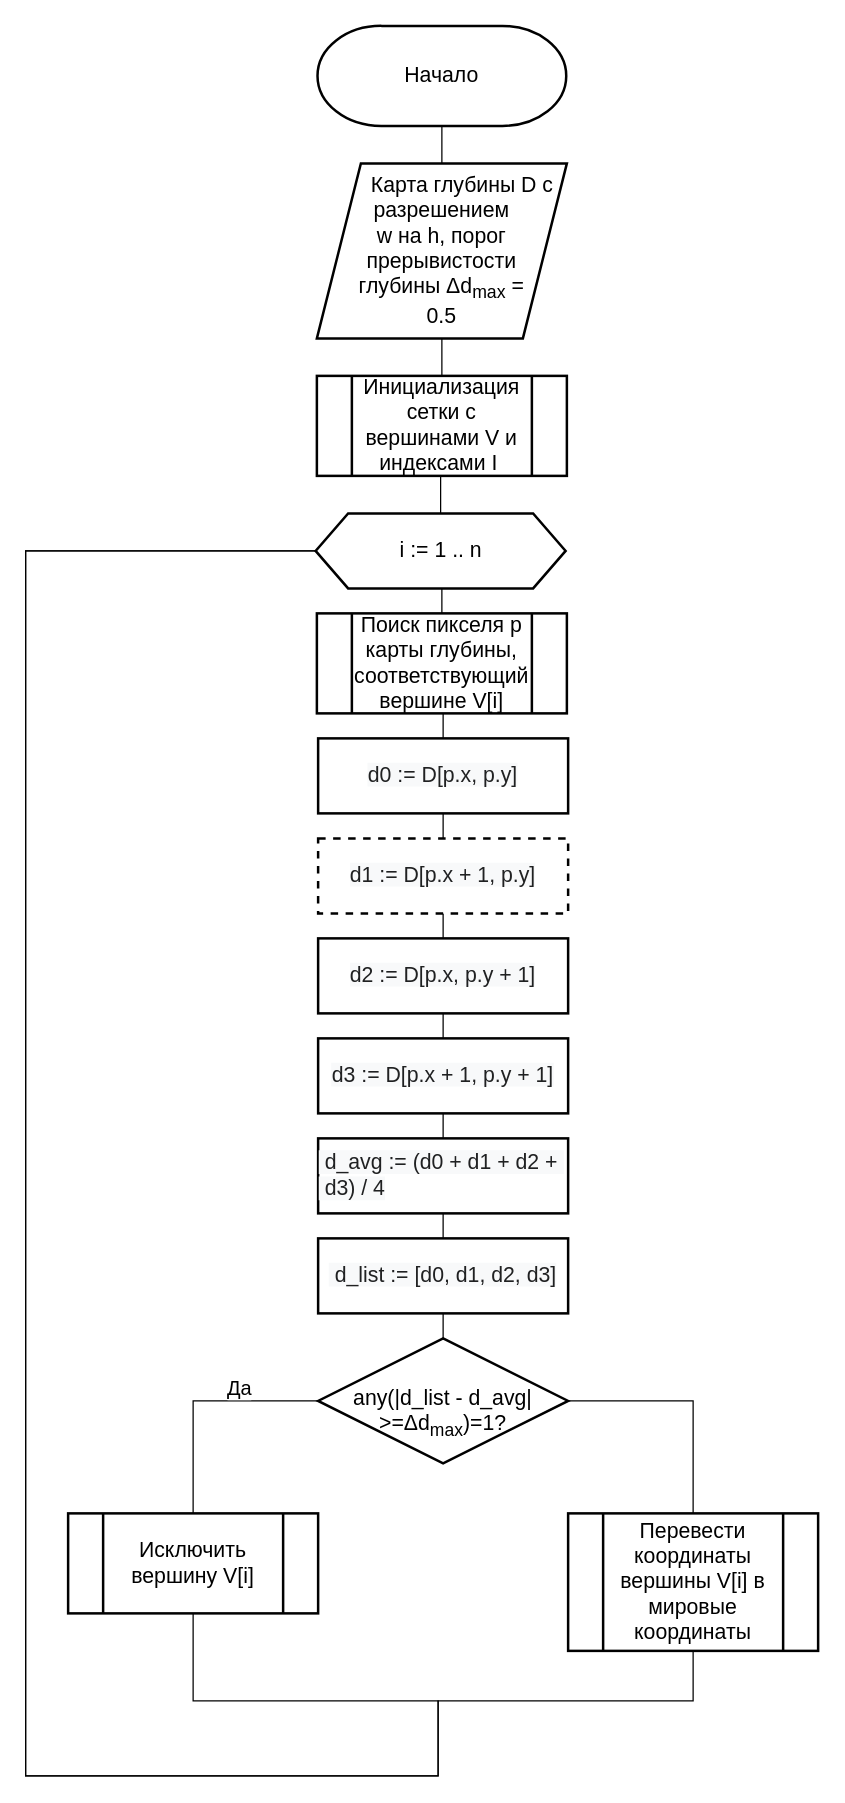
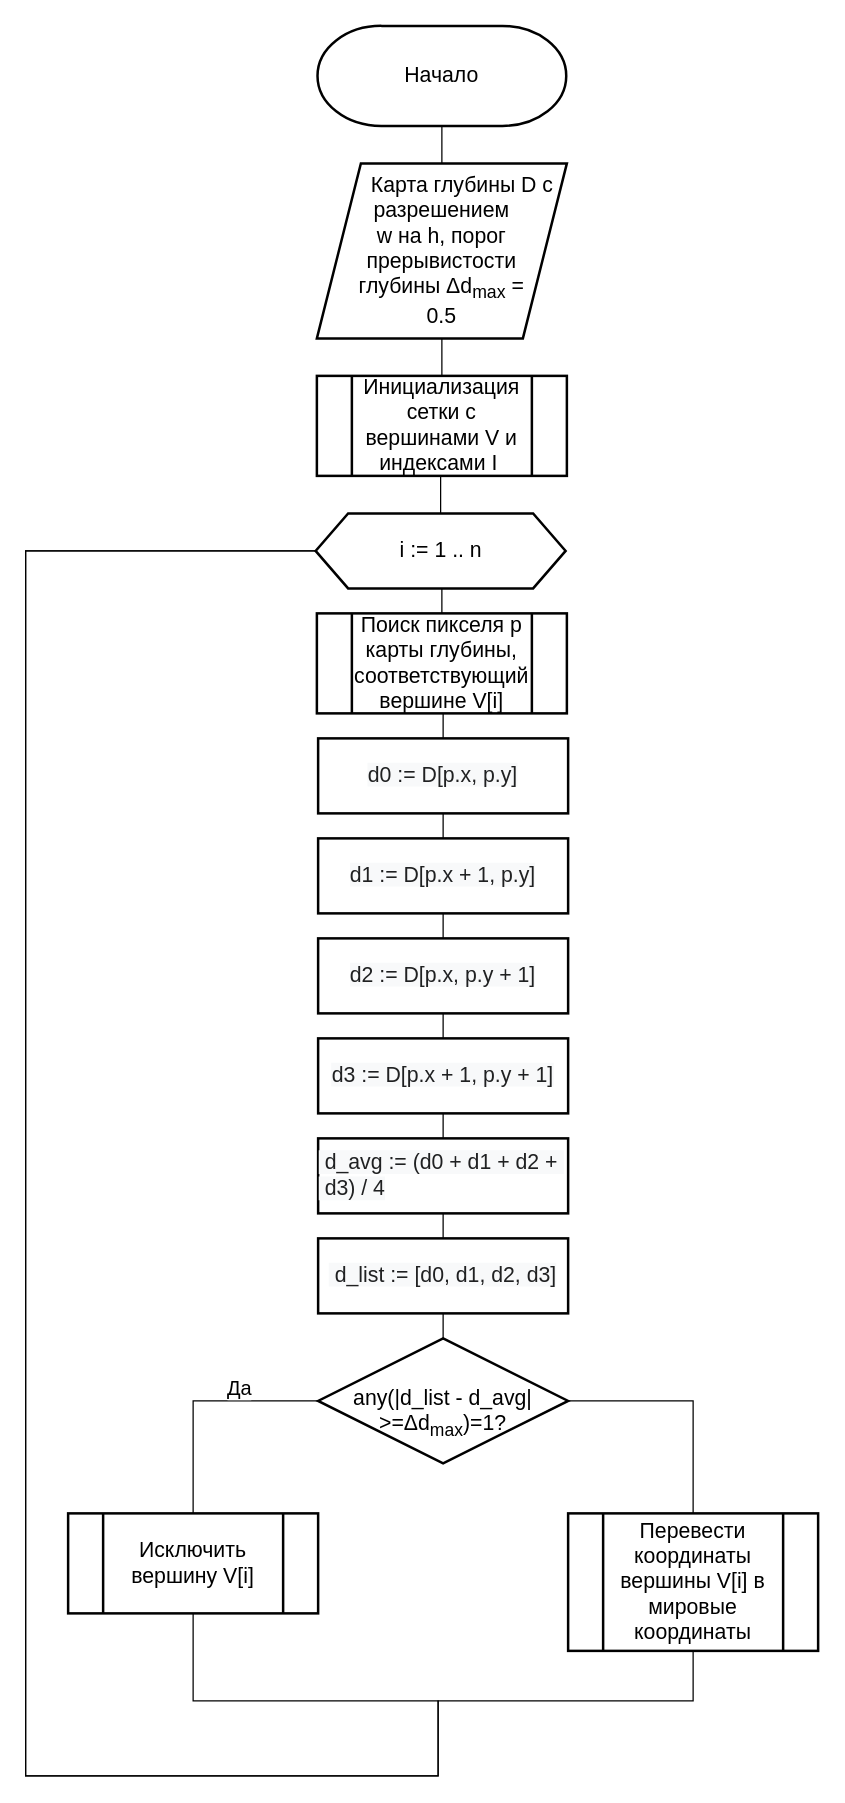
  <mxCell id="0" />
  <mxCell id="1" parent="0" />
  <mxCell id="2" style="edgeStyle=orthogonalEdgeStyle;rounded=0;orthogonalLoop=1;jettySize=auto;html=1;exitX=0.5;exitY=1;exitDx=0;exitDy=0;exitPerimeter=0;entryX=0.5;entryY=0;entryDx=0;entryDy=0;endArrow=none;endFill=0;" parent="1" source="3" target="5" edge="1"><mxGeometry relative="1" as="geometry" /></mxCell>
  <mxCell id="3" value="Начало" style="strokeWidth=2;html=1;shape=stencil(xVVNb4MwDP01HJmAaFV7nFh37GWTdnapC1FDgpysH/9+gYBaSukgl0kc8DO85+fYSsBSXUCFQRJJKDFg70GSfCGVXIJRZAObKRy8iFx4cuFq6ULQFWbGYUcgDluBLqMNqQOe+M60DFwWSNzUWbYOojf7Tf2wNFNSWhKupO5lbvKWDLi0/0ZnRxa9vDqZSxu7qLIKJRqkHno1t3FAkHx4K8XTlD49lPqOOt2/lL7nK8V+Smuf7sX3YvHEDm48jD2QW64mHpiXXMc+351XMwdyk92NyLHUImMLyNItZIec1I/cPSyygnq5B4kuXaojXqtnd/P9zH/HILi8YVgs5zMAZfaFWobuH7r0azqHcOY6JGWgbkOPXwDlGFqecC8g76X0CbG6gduzf1zuwsPxXc+mUfyjZZ8zzoTS+GQTLD6YswYdGU6W7hXhk6ndcyHc7TS2EAOCBnV3ZQP8Ag==);whiteSpace=wrap;fontSize=17;" parent="1" vertex="1"><mxGeometry x="228" y="20" width="250" height="80" as="geometry" /></mxCell>
  <mxCell id="4" style="edgeStyle=orthogonalEdgeStyle;rounded=0;orthogonalLoop=1;jettySize=auto;html=1;exitX=0.5;exitY=1;exitDx=0;exitDy=0;entryX=0.5;entryY=0;entryDx=0;entryDy=0;endArrow=none;endFill=0;" edge="1" parent="1" source="5" target="11"><mxGeometry relative="1" as="geometry" /></mxCell>
  <mxCell id="5" value="&amp;nbsp; &amp;nbsp; &amp;nbsp; &amp;nbsp;Карта глубины D с разрешением &lt;br&gt;w на&amp;nbsp;h, порог &lt;br&gt;прерывистости &lt;br&gt;глубины Δd&lt;sub&gt;max&lt;/sub&gt; = &lt;br&gt;0.5" style="shape=parallelogram;html=1;strokeWidth=2;perimeter=parallelogramPerimeter;whiteSpace=wrap;rounded=0;arcSize=12;size=0.176;fontSize=17;" parent="1" vertex="1"><mxGeometry x="253" y="130" width="200" height="140" as="geometry" /></mxCell>
  <mxCell id="6" style="edgeStyle=orthogonalEdgeStyle;rounded=0;orthogonalLoop=1;jettySize=auto;html=1;exitX=0.5;exitY=1;exitDx=0;exitDy=0;entryX=0.5;entryY=0;entryDx=0;entryDy=0;endArrow=none;endFill=0;" parent="1" source="11" target="8" edge="1"><mxGeometry relative="1" as="geometry"><mxPoint x="352" y="380" as="sourcePoint" /></mxGeometry></mxCell>
  <mxCell id="7" style="edgeStyle=orthogonalEdgeStyle;rounded=0;orthogonalLoop=1;jettySize=auto;html=1;exitX=0.5;exitY=1;exitDx=0;exitDy=0;entryX=0.5;entryY=0;entryDx=0;entryDy=0;endArrow=none;endFill=0;" edge="1" parent="1" source="8" target="13"><mxGeometry relative="1" as="geometry" /></mxCell>
  <mxCell id="8" value="i := 1 .. n" style="verticalLabelPosition=middle;verticalAlign=middle;html=1;shape=hexagon;perimeter=hexagonPerimeter2;arcSize=6;size=0.13;labelPosition=center;align=center;strokeWidth=2;fontSize=17;" parent="1" vertex="1"><mxGeometry x="252" y="410" width="200" height="60" as="geometry" /></mxCell>
  <mxCell id="9" style="edgeStyle=orthogonalEdgeStyle;rounded=0;orthogonalLoop=1;jettySize=auto;html=1;exitX=0.5;exitY=1;exitDx=0;exitDy=0;endArrow=none;endFill=0;" edge="1" parent="1" source="10" target="15"><mxGeometry relative="1" as="geometry" /></mxCell>
  <mxCell id="10" value="&lt;div style=&quot;text-align: left;&quot;&gt;&lt;font face=&quot;sans-serif&quot; color=&quot;#202122&quot;&gt;&lt;span style=&quot;background-color: rgb(248, 249, 250);&quot;&gt;d0 := D[p.x, p.y]&lt;/span&gt;&lt;/font&gt;&lt;/div&gt;" style="rounded=0;whiteSpace=wrap;html=1;absoluteArcSize=1;arcSize=14;strokeWidth=2;fontSize=17;fontStyle=0" parent="1" vertex="1"><mxGeometry x="254" y="590" width="200" height="60" as="geometry" /></mxCell>
  <mxCell id="11" value="Инициализация сетки с вершинами V и индексами I&amp;nbsp;" style="verticalLabelPosition=middle;verticalAlign=middle;html=1;shape=process;whiteSpace=wrap;rounded=0;size=0.14;arcSize=6;strokeWidth=2;labelPosition=center;align=center;fontSize=17;" vertex="1" parent="1"><mxGeometry x="253" y="300" width="200" height="80" as="geometry" /></mxCell>
  <mxCell id="12" style="edgeStyle=orthogonalEdgeStyle;rounded=0;orthogonalLoop=1;jettySize=auto;html=1;exitX=0.5;exitY=1;exitDx=0;exitDy=0;entryX=0.5;entryY=0;entryDx=0;entryDy=0;endArrow=none;endFill=0;" edge="1" parent="1" source="13" target="10"><mxGeometry relative="1" as="geometry" /></mxCell>
  <mxCell id="13" value="Поиск пикселя p карты глубины, соответствующий вершине V[i]" style="verticalLabelPosition=middle;verticalAlign=middle;html=1;shape=process;whiteSpace=wrap;rounded=0;size=0.14;arcSize=6;strokeWidth=2;labelPosition=center;align=center;fontSize=17;" vertex="1" parent="1"><mxGeometry x="253" y="490" width="200" height="80" as="geometry" /></mxCell>
  <mxCell id="14" style="edgeStyle=orthogonalEdgeStyle;rounded=0;orthogonalLoop=1;jettySize=auto;html=1;exitX=0.5;exitY=1;exitDx=0;exitDy=0;entryX=0.5;entryY=0;entryDx=0;entryDy=0;endArrow=none;endFill=0;" edge="1" parent="1" source="15" target="17"><mxGeometry relative="1" as="geometry" /></mxCell>
- <mxCell id="15" value="&lt;div style=&quot;text-align: left;&quot;&gt;&lt;font face=&quot;sans-serif&quot; color=&quot;#202122&quot;&gt;&lt;span style=&quot;background-color: rgb(248, 249, 250);&quot;&gt;d1 := D[p.x + 1, p.y]&lt;/span&gt;&lt;/font&gt;&lt;/div&gt;" style="rounded=0;whiteSpace=wrap;html=1;absoluteArcSize=1;arcSize=14;strokeWidth=2;fontSize=17;fontStyle=0;dashed=1;" vertex="1" parent="1"><mxGeometry x="254" y="670" width="200" height="60" as="geometry" /></mxCell>
+ <mxCell id="15" value="&lt;div style=&quot;text-align: left;&quot;&gt;&lt;font face=&quot;sans-serif&quot; color=&quot;#202122&quot;&gt;&lt;span style=&quot;background-color: rgb(248, 249, 250);&quot;&gt;d1 := D[p.x + 1, p.y]&lt;/span&gt;&lt;/font&gt;&lt;/div&gt;" style="rounded=0;whiteSpace=wrap;html=1;absoluteArcSize=1;arcSize=14;strokeWidth=2;fontSize=17;fontStyle=0" vertex="1" parent="1"><mxGeometry x="254" y="670" width="200" height="60" as="geometry" /></mxCell>
  <mxCell id="16" style="edgeStyle=orthogonalEdgeStyle;rounded=0;orthogonalLoop=1;jettySize=auto;html=1;exitX=0.5;exitY=1;exitDx=0;exitDy=0;entryX=0.5;entryY=0;entryDx=0;entryDy=0;endArrow=none;endFill=0;" edge="1" parent="1" source="17" target="19"><mxGeometry relative="1" as="geometry" /></mxCell>
  <mxCell id="17" value="&lt;div style=&quot;text-align: left;&quot;&gt;&lt;font face=&quot;sans-serif&quot; color=&quot;#202122&quot;&gt;&lt;span style=&quot;background-color: rgb(248, 249, 250);&quot;&gt;d2 := D[p.x, p.y + 1]&lt;/span&gt;&lt;/font&gt;&lt;/div&gt;" style="rounded=0;whiteSpace=wrap;html=1;absoluteArcSize=1;arcSize=14;strokeWidth=2;fontSize=17;fontStyle=0" vertex="1" parent="1"><mxGeometry x="254" y="750" width="200" height="60" as="geometry" /></mxCell>
  <mxCell id="18" style="edgeStyle=orthogonalEdgeStyle;rounded=0;orthogonalLoop=1;jettySize=auto;html=1;exitX=0.5;exitY=1;exitDx=0;exitDy=0;entryX=0.5;entryY=0;entryDx=0;entryDy=0;endArrow=none;endFill=0;" edge="1" parent="1" source="19" target="21"><mxGeometry relative="1" as="geometry" /></mxCell>
  <mxCell id="19" value="&lt;div style=&quot;text-align: left;&quot;&gt;&lt;font face=&quot;sans-serif&quot; color=&quot;#202122&quot;&gt;&lt;span style=&quot;background-color: rgb(248, 249, 250);&quot;&gt;d3 := D[p.x + 1, p.y + 1]&lt;/span&gt;&lt;/font&gt;&lt;/div&gt;" style="rounded=0;whiteSpace=wrap;html=1;absoluteArcSize=1;arcSize=14;strokeWidth=2;fontSize=17;fontStyle=0" vertex="1" parent="1"><mxGeometry x="254" y="830" width="200" height="60" as="geometry" /></mxCell>
  <mxCell id="20" style="edgeStyle=orthogonalEdgeStyle;rounded=0;orthogonalLoop=1;jettySize=auto;html=1;exitX=0.5;exitY=1;exitDx=0;exitDy=0;entryX=0.5;entryY=0;entryDx=0;entryDy=0;endArrow=none;endFill=0;" edge="1" parent="1" source="21" target="23"><mxGeometry relative="1" as="geometry" /></mxCell>
  <mxCell id="21" value="&lt;div style=&quot;text-align: left;&quot;&gt;&lt;font face=&quot;sans-serif&quot; color=&quot;#202122&quot;&gt;&lt;span style=&quot;background-color: rgb(248, 249, 250);&quot;&gt;&amp;nbsp;d_avg := (d0 + d1 + d2 +&amp;nbsp; &amp;nbsp;d3) / 4&lt;/span&gt;&lt;/font&gt;&lt;/div&gt;" style="rounded=0;whiteSpace=wrap;html=1;absoluteArcSize=1;arcSize=14;strokeWidth=2;fontSize=17;fontStyle=0" vertex="1" parent="1"><mxGeometry x="254" y="910" width="200" height="60" as="geometry" /></mxCell>
  <mxCell id="22" style="edgeStyle=orthogonalEdgeStyle;rounded=0;orthogonalLoop=1;jettySize=auto;html=1;exitX=0.5;exitY=1;exitDx=0;exitDy=0;entryX=0.5;entryY=0;entryDx=0;entryDy=0;entryPerimeter=0;endArrow=none;endFill=0;" edge="1" parent="1" source="23" target="26"><mxGeometry relative="1" as="geometry" /></mxCell>
  <mxCell id="23" value="&lt;div style=&quot;text-align: left;&quot;&gt;&lt;font face=&quot;sans-serif&quot; color=&quot;#202122&quot;&gt;&lt;span style=&quot;background-color: rgb(248, 249, 250);&quot;&gt;&amp;nbsp;d_list := [d0, d1, d2, d3]&lt;/span&gt;&lt;/font&gt;&lt;/div&gt;" style="rounded=0;whiteSpace=wrap;html=1;absoluteArcSize=1;arcSize=14;strokeWidth=2;fontSize=17;fontStyle=0" vertex="1" parent="1"><mxGeometry x="254" y="990" width="200" height="60" as="geometry" /></mxCell>
  <mxCell id="24" value="Да" style="edgeStyle=orthogonalEdgeStyle;rounded=0;orthogonalLoop=1;jettySize=auto;html=1;exitX=0;exitY=0.5;exitDx=0;exitDy=0;exitPerimeter=0;entryX=0.5;entryY=0;entryDx=0;entryDy=0;fontSize=16;endArrow=none;endFill=0;" edge="1" parent="1" source="26" target="28"><mxGeometry x="-0.342" y="-10" relative="1" as="geometry"><mxPoint as="offset" /></mxGeometry></mxCell>
  <mxCell id="25" style="edgeStyle=orthogonalEdgeStyle;rounded=0;orthogonalLoop=1;jettySize=auto;html=1;exitX=1;exitY=0.5;exitDx=0;exitDy=0;exitPerimeter=0;entryX=0.5;entryY=0;entryDx=0;entryDy=0;endArrow=none;endFill=0;" edge="1" parent="1" source="26" target="29"><mxGeometry relative="1" as="geometry" /></mxCell>
  <mxCell id="26" value="&lt;br&gt;any(|d_list - d_avg| &amp;gt;=Δd&lt;sub style=&quot;border-color: var(--border-color);&quot;&gt;&lt;font style=&quot;font-size: 14px;&quot;&gt;max&lt;/font&gt;&lt;/sub&gt;)=1?" style="strokeWidth=2;html=1;shape=mxgraph.flowchart.decision;whiteSpace=wrap;fontSize=17;" vertex="1" parent="1"><mxGeometry x="254" y="1070" width="200" height="100" as="geometry" /></mxCell>
  <mxCell id="27" style="edgeStyle=orthogonalEdgeStyle;rounded=0;orthogonalLoop=1;jettySize=auto;html=1;exitX=0.5;exitY=1;exitDx=0;exitDy=0;entryX=0;entryY=0.5;entryDx=0;entryDy=0;endArrow=none;endFill=0;" edge="1" parent="1" source="28" target="8"><mxGeometry relative="1" as="geometry"><Array as="points"><mxPoint x="154" y="1360" /><mxPoint x="350" y="1360" /><mxPoint x="350" y="1420" /><mxPoint x="20" y="1420" /><mxPoint x="20" y="440" /></Array></mxGeometry></mxCell>
  <mxCell id="28" value="Исключить вершину V[i]" style="verticalLabelPosition=middle;verticalAlign=middle;html=1;shape=process;whiteSpace=wrap;rounded=0;size=0.14;arcSize=6;strokeWidth=2;labelPosition=center;align=center;fontSize=17;" vertex="1" parent="1"><mxGeometry x="54" y="1210" width="200" height="80" as="geometry" /></mxCell>
  <mxCell id="29" value="Перевести координаты вершины V[i] в мировые координаты" style="verticalLabelPosition=middle;verticalAlign=middle;html=1;shape=process;whiteSpace=wrap;rounded=0;size=0.14;arcSize=6;strokeWidth=2;labelPosition=center;align=center;fontSize=17;" vertex="1" parent="1"><mxGeometry x="454" y="1210" width="200" height="110" as="geometry" /></mxCell>
  <mxCell id="30" style="edgeStyle=orthogonalEdgeStyle;rounded=0;orthogonalLoop=1;jettySize=auto;html=1;exitX=0.5;exitY=1;exitDx=0;exitDy=0;entryX=0;entryY=0.5;entryDx=0;entryDy=0;endArrow=none;endFill=0;" edge="1" parent="1" source="29" target="8"><mxGeometry relative="1" as="geometry"><mxPoint x="554" y="1320" as="sourcePoint" /><mxPoint x="252" y="440" as="targetPoint" /><Array as="points"><mxPoint x="554" y="1360" /><mxPoint x="350" y="1360" /><mxPoint x="350" y="1420" /><mxPoint x="20" y="1420" /><mxPoint x="20" y="440" /></Array></mxGeometry></mxCell>
